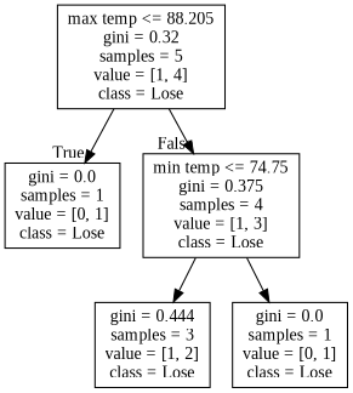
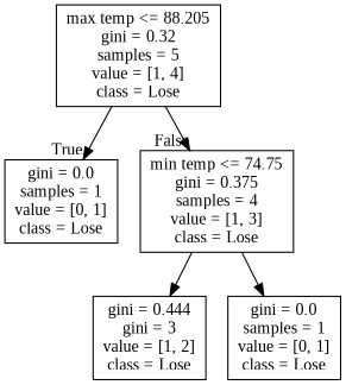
  digraph {
    fontname="Liberation Serif"
    node [shape=box fontname="Liberation Serif"]
    edge [fontname="Liberation Serif"]
    n1 [label="max temp <= 88.205\ngini = 0.32\nsamples = 5\nvalue = [1, 4]\nclass = Lose"]
    n2 [label="gini = 0.0\nsamples = 1\nvalue = [0, 1]\nclass = Lose"]
    n3 [label="min temp <= 74.75\ngini = 0.375\nsamples = 4\nvalue = [1, 3]\nclass = Lose"]
-   n4 [label="gini = 0.444\nsamples = 3\nvalue = [1, 2]\nclass = Lose"]
+   n4 [label="gini = 0.444\ngini = 3\nvalue = [1, 2]\nclass = Lose"]
    n5 [label="gini = 0.0\nsamples = 1\nvalue = [0, 1]\nclass = Lose"]
    n1 -> n2 [headlabel=True labelangle=45 labeldistance=2.5]
    n1 -> n3 [headlabel=False labelangle=-45 labeldistance=2.5]
    n3 -> n4
    n3 -> n5
  }
